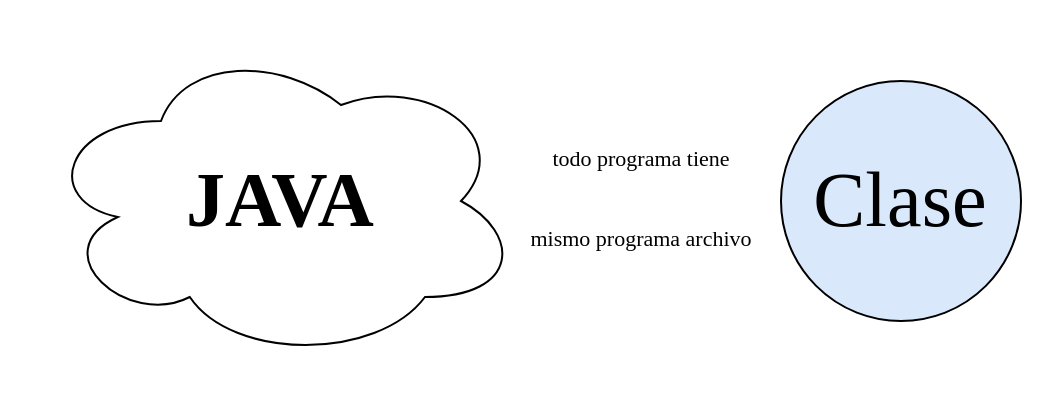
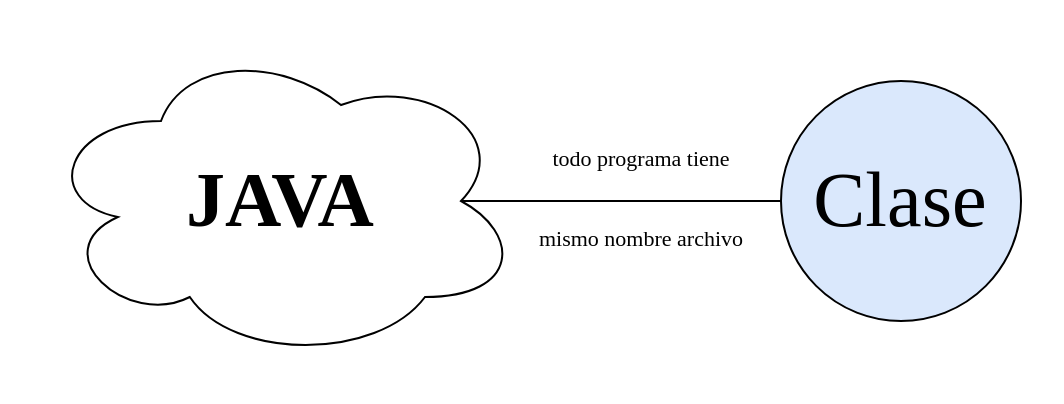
  <mxCell id="0" />
  <mxCell id="1" parent="0" />
  <mxCell id="2" value="&lt;font face=&quot;Verdana&quot; style=&quot;font-size: 39px;&quot;&gt;&lt;b&gt;JAVA&lt;/b&gt;&lt;/font&gt;" style="ellipse;shape=cloud;whiteSpace=wrap;html=1;" vertex="1" parent="1"><mxGeometry x="20" y="20" width="240" height="160" as="geometry" /></mxCell>
  <mxCell id="3" value="Clase" style="ellipse;whiteSpace=wrap;html=1;aspect=fixed;fontFamily=Verdana;fontSize=39;fontColor=#000000;fillColor=#dae8fc;" vertex="1" parent="1"><mxGeometry x="390" y="40" width="120" height="120" as="geometry" /></mxCell>
+ <mxCell id="4" value="" style="endArrow=none;html=1;rounded=0;fontFamily=Verdana;fontSize=39;fontColor=#000000;entryX=0;entryY=0.5;entryDx=0;entryDy=0;exitX=0.875;exitY=0.5;exitDx=0;exitDy=0;exitPerimeter=0;" edge="1" parent="1" source="2" target="3"><mxGeometry width="50" height="50" relative="1" as="geometry"><mxPoint x="280" y="99.5" as="sourcePoint" /><mxPoint x="360" y="99.5" as="targetPoint" /></mxGeometry></mxCell>
  <mxCell id="5" value="&lt;font style=&quot;font-size: 11px;&quot;&gt;todo programa tiene&lt;/font&gt;" style="text;html=1;align=center;verticalAlign=middle;resizable=0;points=[];autosize=1;strokeColor=none;fillColor=none;fontSize=39;fontFamily=Verdana;fontColor=#000000;" vertex="1" parent="1"><mxGeometry x="250" y="40" width="140" height="60" as="geometry" /></mxCell>
- <mxCell id="6" value="&lt;font style=&quot;font-size: 11px;&quot;&gt;mismo programa archivo&lt;/font&gt;" style="text;html=1;align=center;verticalAlign=middle;resizable=0;points=[];autosize=1;strokeColor=none;fillColor=none;fontSize=39;fontFamily=Verdana;fontColor=#000000;" vertex="1" parent="1"><mxGeometry x="245" y="80" width="150" height="60" as="geometry" /></mxCell>
+ <mxCell id="6" value="&lt;font style=&quot;font-size: 11px;&quot;&gt;mismo nombre archivo&lt;/font&gt;" style="text;html=1;align=center;verticalAlign=middle;resizable=0;points=[];autosize=1;strokeColor=none;fillColor=none;fontSize=39;fontFamily=Verdana;fontColor=#000000;" vertex="1" parent="1"><mxGeometry x="245" y="80" width="150" height="60" as="geometry" /></mxCell>
